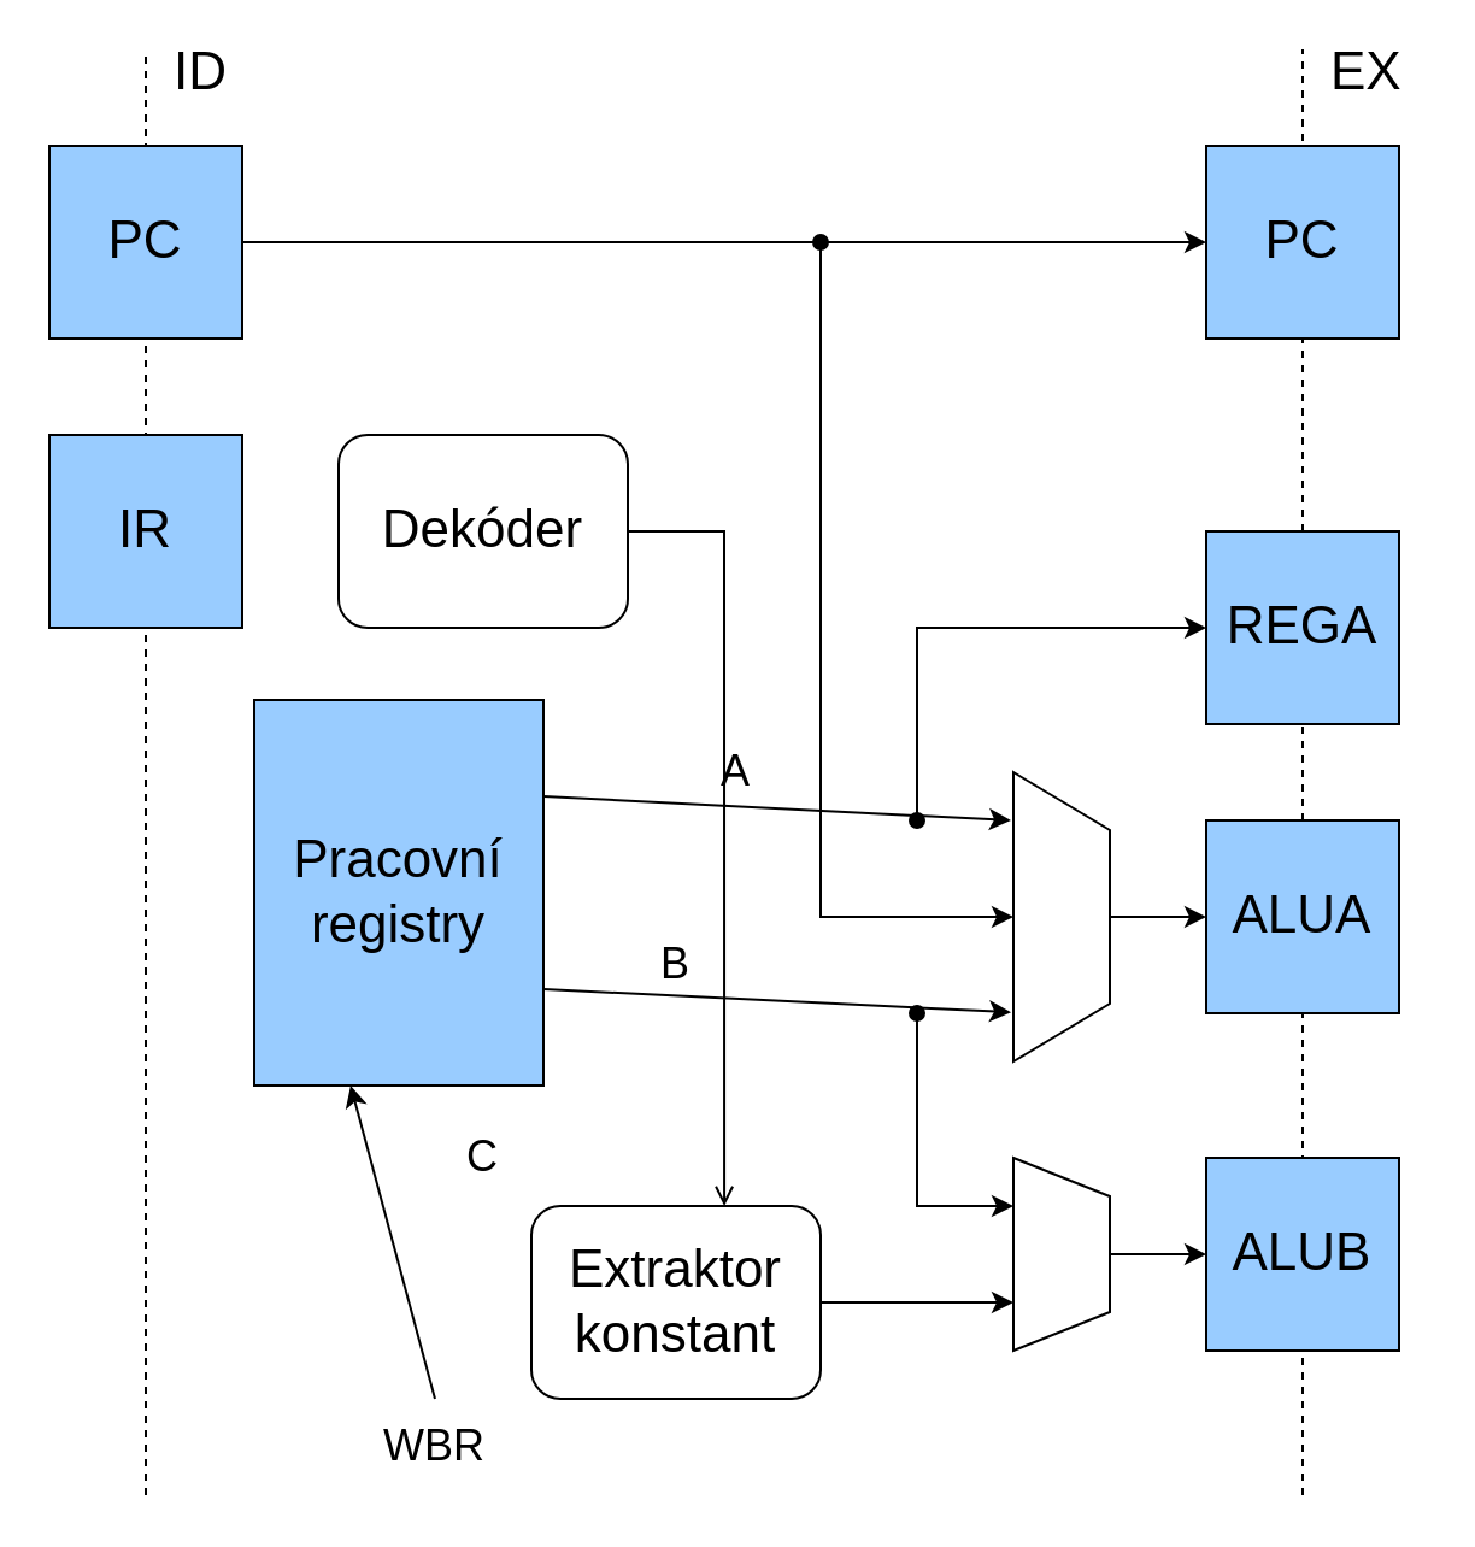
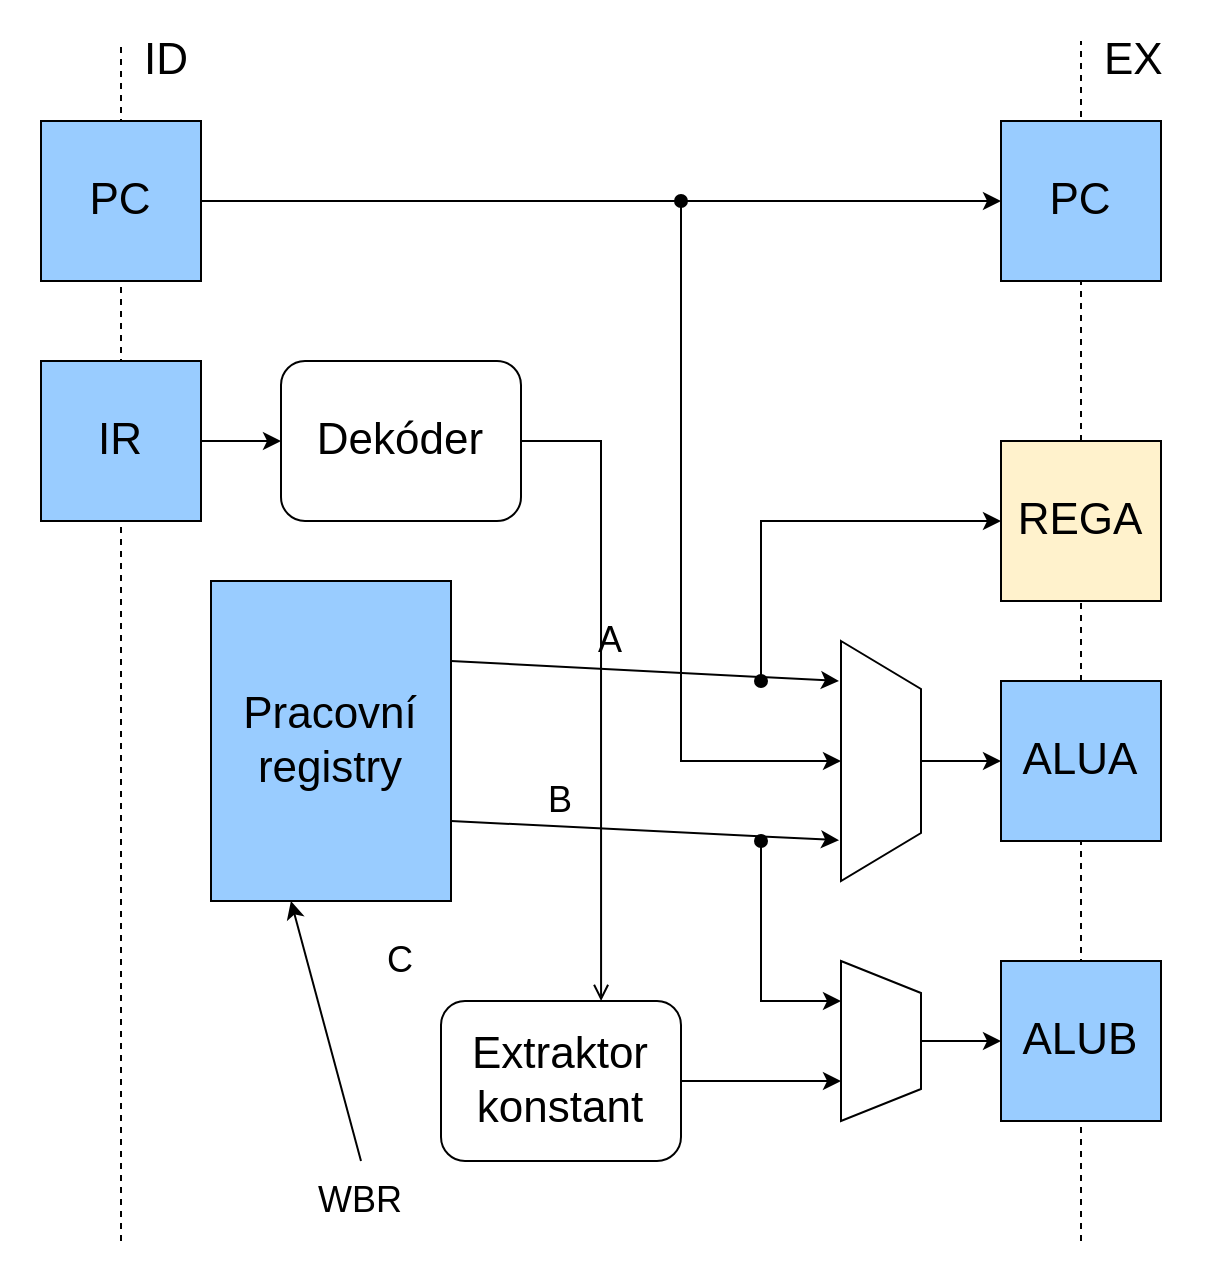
  <mxCell id="0" />
  <mxCell id="1" parent="0" />
  <mxCell id="2" value="" style="endArrow=none;dashed=1;html=1;" parent="1" edge="1"><mxGeometry width="50" height="50" relative="1" as="geometry"><mxPoint x="60" y="620" as="sourcePoint" /><mxPoint x="60" y="20" as="targetPoint" /></mxGeometry></mxCell>
  <mxCell id="3" style="edgeStyle=orthogonalEdgeStyle;rounded=1;orthogonalLoop=1;jettySize=auto;html=1;entryX=0;entryY=0.5;entryDx=0;entryDy=0;startArrow=none;startFill=0;" parent="1" source="4" target="9" edge="1"><mxGeometry relative="1" as="geometry" /></mxCell>
  <mxCell id="4" value="&lt;span style=&quot;font-size: 22px&quot;&gt;PC&lt;/span&gt;" style="whiteSpace=wrap;html=1;aspect=fixed;fillColor=#99CCFF;" parent="1" vertex="1"><mxGeometry x="20" y="60" width="80" height="80" as="geometry" /></mxCell>
+ <mxCell id="5" style="edgeStyle=orthogonalEdgeStyle;rounded=1;orthogonalLoop=1;jettySize=auto;html=1;entryX=0;entryY=0.5;entryDx=0;entryDy=0;startArrow=none;startFill=0;" parent="1" source="6" target="7" edge="1"><mxGeometry relative="1" as="geometry" /></mxCell>
  <mxCell id="6" value="&lt;font style=&quot;font-size: 22px&quot;&gt;IR&lt;/font&gt;" style="whiteSpace=wrap;html=1;aspect=fixed;fillColor=#99CCFF;" parent="1" vertex="1"><mxGeometry x="20" y="180" width="80" height="80" as="geometry" /></mxCell>
  <mxCell id="7" value="&lt;font style=&quot;font-size: 22px&quot;&gt;Dekóder&lt;/font&gt;" style="rounded=1;whiteSpace=wrap;html=1;align=center;" parent="1" vertex="1"><mxGeometry x="140" y="180" width="120" height="80" as="geometry" /></mxCell>
  <mxCell id="8" value="" style="endArrow=none;dashed=1;html=1;" parent="1" source="16" edge="1"><mxGeometry width="50" height="50" relative="1" as="geometry"><mxPoint x="540" y="620" as="sourcePoint" /><mxPoint x="540" y="20" as="targetPoint" /></mxGeometry></mxCell>
  <mxCell id="9" value="&lt;span style=&quot;font-size: 22px&quot;&gt;PC&lt;/span&gt;" style="whiteSpace=wrap;html=1;aspect=fixed;fillColor=#99CCFF;" parent="1" vertex="1"><mxGeometry x="500" y="60" width="80" height="80" as="geometry" /></mxCell>
- <mxCell id="10" value="&lt;span style=&quot;font-size: 22px&quot;&gt;REGA&lt;/span&gt;" style="whiteSpace=wrap;html=1;aspect=fixed;fillColor=#99CCFF;" parent="1" vertex="1"><mxGeometry x="500" y="220" width="80" height="80" as="geometry" /></mxCell>
+ <mxCell id="10" value="&lt;span style=&quot;font-size: 22px&quot;&gt;REGA&lt;/span&gt;" style="whiteSpace=wrap;html=1;aspect=fixed;fillColor=#fff2cc;" parent="1" vertex="1"><mxGeometry x="500" y="220" width="80" height="80" as="geometry" /></mxCell>
  <mxCell id="11" style="edgeStyle=orthogonalEdgeStyle;rounded=1;orthogonalLoop=1;jettySize=auto;html=1;startArrow=none;startFill=0;" parent="1" source="12" target="25" edge="1"><mxGeometry relative="1" as="geometry" /></mxCell>
  <mxCell id="12" value="" style="shape=trapezoid;perimeter=trapezoidPerimeter;whiteSpace=wrap;html=1;align=center;rotation=90;" parent="1" vertex="1"><mxGeometry x="400" y="500" width="80" height="40" as="geometry" /></mxCell>
  <mxCell id="13" style="edgeStyle=orthogonalEdgeStyle;rounded=1;orthogonalLoop=1;jettySize=auto;html=1;entryX=0;entryY=0.5;entryDx=0;entryDy=0;startArrow=none;startFill=0;" parent="1" source="14" target="16" edge="1"><mxGeometry relative="1" as="geometry" /></mxCell>
  <mxCell id="14" value="" style="shape=trapezoid;perimeter=trapezoidPerimeter;whiteSpace=wrap;html=1;align=center;rotation=90;" parent="1" vertex="1"><mxGeometry x="380" y="360" width="120" height="40" as="geometry" /></mxCell>
  <mxCell id="15" value="&lt;font style=&quot;font-size: 22px&quot;&gt;Pracovní registry&lt;/font&gt;" style="rounded=0;whiteSpace=wrap;html=1;align=center;fillColor=#99CCFF;" parent="1" vertex="1"><mxGeometry x="105" y="290" width="120" height="160" as="geometry" /></mxCell>
  <mxCell id="16" value="&lt;span style=&quot;font-size: 22px&quot;&gt;ALUA&lt;/span&gt;" style="whiteSpace=wrap;html=1;aspect=fixed;fillColor=#99CCFF;" parent="1" vertex="1"><mxGeometry x="500" y="340" width="80" height="80" as="geometry" /></mxCell>
  <mxCell id="17" value="" style="endArrow=none;dashed=1;html=1;" parent="1" target="16" edge="1"><mxGeometry width="50" height="50" relative="1" as="geometry"><mxPoint x="540" y="620" as="sourcePoint" /><mxPoint x="540" y="20" as="targetPoint" /></mxGeometry></mxCell>
  <mxCell id="18" value="" style="endArrow=classic;html=1;exitX=1;exitY=0.25;exitDx=0;exitDy=0;" parent="1" source="15" edge="1"><mxGeometry width="50" height="50" relative="1" as="geometry"><mxPoint x="220" y="340" as="sourcePoint" /><mxPoint x="419" y="340" as="targetPoint" /></mxGeometry></mxCell>
  <mxCell id="19" value="" style="endArrow=classic;html=1;entryX=0.125;entryY=1.024;entryDx=0;entryDy=0;entryPerimeter=0;exitX=1;exitY=0.75;exitDx=0;exitDy=0;" parent="1" source="15" edge="1"><mxGeometry width="50" height="50" relative="1" as="geometry"><mxPoint x="220" y="419.6" as="sourcePoint" /><mxPoint x="419.04" y="419.6" as="targetPoint" /></mxGeometry></mxCell>
  <mxCell id="20" value="" style="endArrow=classic;html=1;edgeStyle=orthogonalEdgeStyle;entryX=0;entryY=0.5;entryDx=0;entryDy=0;rounded=0;startArrow=oval;startFill=1;" parent="1" target="10" edge="1"><mxGeometry width="50" height="50" relative="1" as="geometry"><mxPoint x="380" y="340" as="sourcePoint" /><mxPoint x="350" y="300" as="targetPoint" /><Array as="points"><mxPoint x="380" y="260" /></Array></mxGeometry></mxCell>
  <mxCell id="21" value="&lt;font style=&quot;font-size: 18px&quot;&gt;A&lt;/font&gt;" style="text;html=1;strokeColor=none;fillColor=none;align=center;verticalAlign=middle;whiteSpace=wrap;rounded=0;" parent="1" vertex="1"><mxGeometry x="285" y="310" width="40" height="20" as="geometry" /></mxCell>
  <mxCell id="22" value="&lt;font style=&quot;font-size: 18px&quot;&gt;B&lt;/font&gt;" style="text;html=1;strokeColor=none;fillColor=none;align=center;verticalAlign=middle;whiteSpace=wrap;rounded=0;" parent="1" vertex="1"><mxGeometry x="260" y="390" width="40" height="20" as="geometry" /></mxCell>
  <mxCell id="23" value="" style="endArrow=classic;html=1;startArrow=oval;startFill=1;edgeStyle=orthogonalEdgeStyle;entryX=0.5;entryY=1;entryDx=0;entryDy=0;rounded=0;" parent="1" target="14" edge="1"><mxGeometry width="50" height="50" relative="1" as="geometry"><mxPoint x="340" y="100" as="sourcePoint" /><mxPoint x="390" y="50" as="targetPoint" /><Array as="points"><mxPoint x="340" y="380" /></Array></mxGeometry></mxCell>
  <mxCell id="24" value="" style="endArrow=classic;html=1;edgeStyle=orthogonalEdgeStyle;rounded=0;startArrow=oval;startFill=1;entryX=0.25;entryY=1;entryDx=0;entryDy=0;" parent="1" target="12" edge="1"><mxGeometry width="50" height="50" relative="1" as="geometry"><mxPoint x="380" y="420" as="sourcePoint" /><mxPoint x="420" y="480" as="targetPoint" /><Array as="points"><mxPoint x="380" y="500" /><mxPoint x="420" y="500" /></Array></mxGeometry></mxCell>
  <mxCell id="25" value="&lt;span style=&quot;font-size: 22px&quot;&gt;ALUB&lt;/span&gt;" style="whiteSpace=wrap;html=1;aspect=fixed;fillColor=#99CCFF;" parent="1" vertex="1"><mxGeometry x="500" y="480" width="80" height="80" as="geometry" /></mxCell>
  <mxCell id="26" style="edgeStyle=orthogonalEdgeStyle;rounded=0;orthogonalLoop=1;jettySize=auto;html=1;entryX=0.75;entryY=1;entryDx=0;entryDy=0;startArrow=none;startFill=0;" parent="1" source="27" target="12" edge="1"><mxGeometry relative="1" as="geometry" /></mxCell>
  <mxCell id="27" value="&lt;font style=&quot;font-size: 22px&quot;&gt;Extraktor konstant&lt;br&gt;&lt;/font&gt;" style="rounded=1;whiteSpace=wrap;html=1;align=center;" parent="1" vertex="1"><mxGeometry x="220" y="500" width="120" height="80" as="geometry" /></mxCell>
  <mxCell id="28" value="&lt;span style=&quot;font-size: 22px&quot;&gt;ID&lt;/span&gt;" style="text;html=1;strokeColor=none;fillColor=none;align=left;verticalAlign=middle;whiteSpace=wrap;rounded=0;" parent="1" vertex="1"><mxGeometry x="70" y="20" width="300" height="20" as="geometry" /></mxCell>
  <mxCell id="29" value="" style="endArrow=open;html=1;edgeStyle=orthogonalEdgeStyle;exitX=1;exitY=0.5;exitDx=0;exitDy=0;rounded=0;entryX=0.667;entryY=0;entryDx=0;entryDy=0;entryPerimeter=0;" parent="1" source="7" target="27" edge="1"><mxGeometry width="50" height="50" relative="1" as="geometry"><mxPoint x="279.66" y="260" as="sourcePoint" /><mxPoint x="279.66" y="500" as="targetPoint" /></mxGeometry></mxCell>
  <mxCell id="30" value="&lt;span style=&quot;font-size: 22px&quot;&gt;EX&lt;/span&gt;" style="text;html=1;strokeColor=none;fillColor=none;align=left;verticalAlign=middle;whiteSpace=wrap;rounded=0;" parent="1" vertex="1"><mxGeometry x="550" y="20" width="40" height="20" as="geometry" /></mxCell>
  <mxCell id="31" value="&lt;font style=&quot;font-size: 18px&quot;&gt;C&lt;/font&gt;" style="text;html=1;strokeColor=none;fillColor=none;align=center;verticalAlign=middle;whiteSpace=wrap;rounded=0;" parent="1" vertex="1"><mxGeometry x="180" y="470" width="40" height="20" as="geometry" /></mxCell>
  <mxCell id="32" value="" style="endArrow=classic;html=1;entryX=0.333;entryY=1;entryDx=0;entryDy=0;entryPerimeter=0;" parent="1" target="15" edge="1"><mxGeometry width="50" height="50" relative="1" as="geometry"><mxPoint x="180" y="580" as="sourcePoint" /><mxPoint x="230" y="570" as="targetPoint" /></mxGeometry></mxCell>
  <mxCell id="33" value="&lt;font style=&quot;font-size: 18px&quot;&gt;WBR&lt;/font&gt;" style="text;html=1;strokeColor=none;fillColor=none;align=center;verticalAlign=middle;whiteSpace=wrap;rounded=0;" parent="1" vertex="1"><mxGeometry x="160" y="590" width="40" height="20" as="geometry" /></mxCell>
